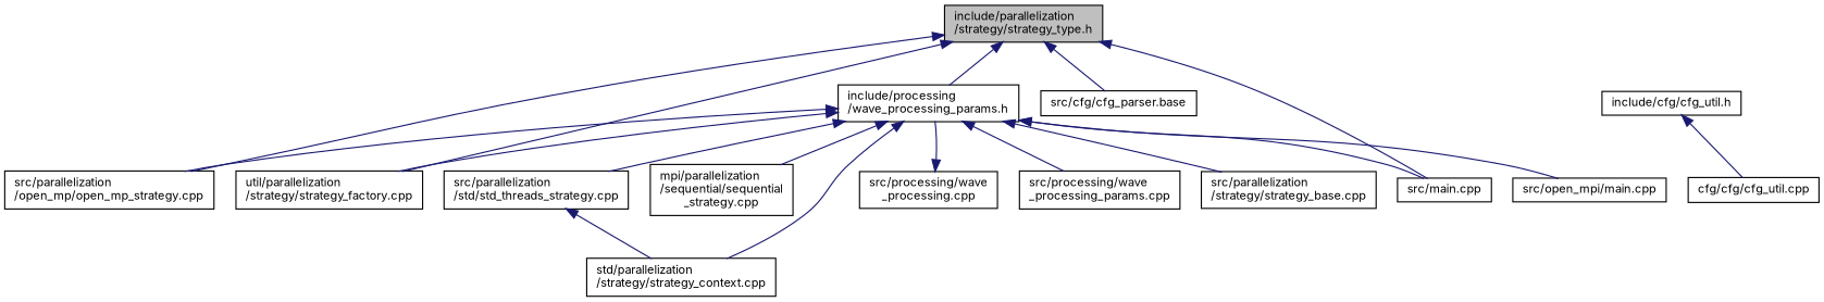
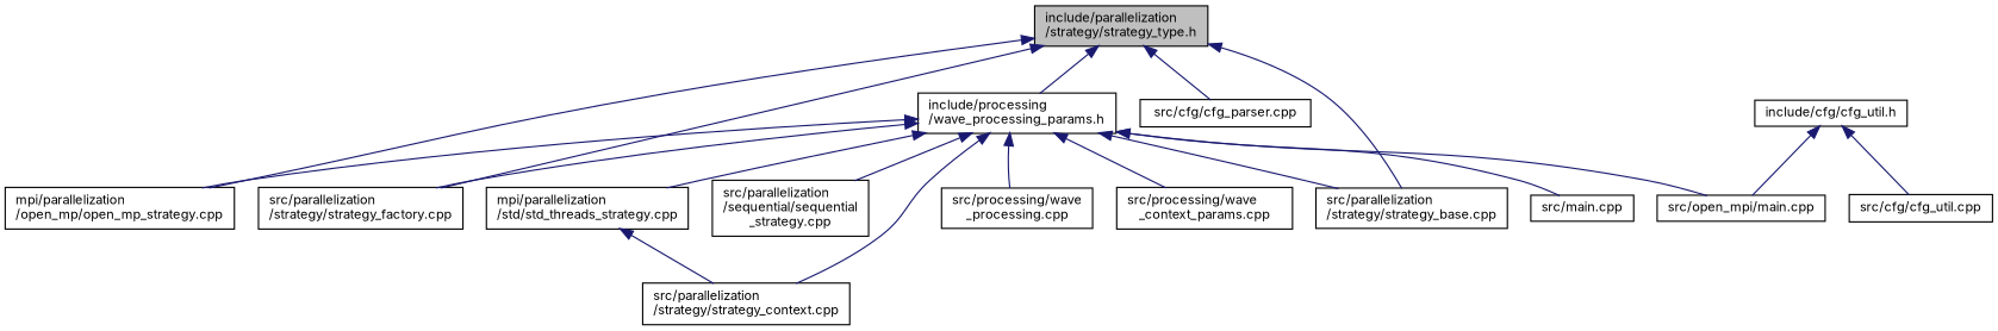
  digraph {
    fontname=Inter
    node [color=black fillcolor=white fontname=Inter fontsize=10 shape=record style=filled]
    edge [color=midnightblue dir=back fontname=Inter fontsize=10 labelfontname=Helvetica labelfontsize=10 style=solid]
    n1 [fillcolor=grey75 fontcolor=black height=0.2 label="include/parallelization\l/strategy/strategy_type.h" width=0.4]
    n2 [height=0.2 label="include/processing\l/wave_processing_params.h" width=0.4]
    n3 [height=0.2 label="src/main.cpp" width=0.4]
-   n4 [height=0.2 label="src/parallelization\l/open_mp/open_mp_strategy.cpp" width=0.4]
-   n5 [height=0.2 label="util/parallelization\l/strategy/strategy_factory.cpp" width=0.4]
-   n6 [height=0.2 label="src/cfg/cfg_parser.base" width=0.4]
-   n7 [height=0.2 label="std/parallelization\l/strategy/strategy_context.cpp" width=0.4]
+   n4 [height=0.2 label="mpi/parallelization\l/open_mp/open_mp_strategy.cpp" width=0.4]
+   n5 [height=0.2 label="src/parallelization\l/strategy/strategy_factory.cpp" width=0.4]
+   n6 [height=0.2 label="src/cfg/cfg_parser.cpp" width=0.4]
+   n7 [height=0.2 label="src/parallelization\l/strategy/strategy_context.cpp" width=0.4]
    n8 [height=0.2 label="src/open_mpi/main.cpp" width=0.4]
-   n9 [height=0.2 label="mpi/parallelization\l/sequential/sequential\l_strategy.cpp" width=0.4]
-   n10 [height=0.2 label="src/parallelization\l/std/std_threads_strategy.cpp" width=0.4]
+   n9 [height=0.2 label="src/parallelization\l/sequential/sequential\l_strategy.cpp" width=0.4]
+   n10 [height=0.2 label="mpi/parallelization\l/std/std_threads_strategy.cpp" width=0.4]
    n11 [height=0.2 label="src/parallelization\l/strategy/strategy_base.cpp" width=0.4]
    n12 [height=0.2 label="src/processing/wave\l_processing.cpp" width=0.4]
-   n13 [height=0.2 label="src/processing/wave\l_processing_params.cpp" width=0.4]
+   n13 [height=0.2 label="src/processing/wave\l_context_params.cpp" width=0.4]
    n14 [height=0.2 label="include/cfg/cfg_util.h" width=0.4]
-   n15 [height=0.2 label="cfg/cfg/cfg_util.cpp" width=0.4]
+   n15 [height=0.2 label="src/cfg/cfg_util.cpp" width=0.4]
    n1 -> n2
-   n1 -> n3
+   n1 -> n11
    n1 -> n4
    n1 -> n5
    n1 -> n6
    n2 -> n3
    n2 -> n4
    n2 -> n5
    n2 -> n7
    n2 -> n8
    n2 -> n9
    n2 -> n10
    n2 -> n11
-   n12 -> n2
+   n2 -> n12
    n2 -> n13
    n10 -> n7
+   n14 -> n8
    n14 -> n15
  }
